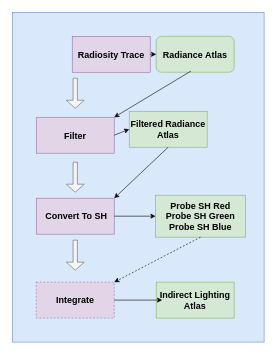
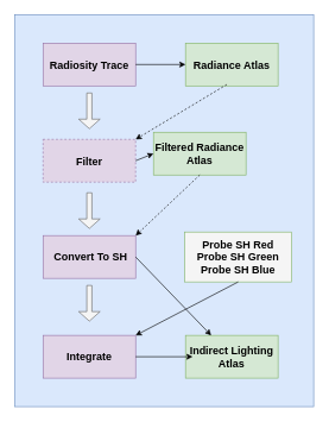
  <mxCell id="0" />
  <mxCell id="1" parent="0" />
  <mxCell id="2" value="" style="rounded=0;whiteSpace=wrap;html=1;fillColor=#dae8fc;strokeColor=#6c8ebf;" vertex="1" parent="1"><mxGeometry x="20" y="20" width="420" height="550" as="geometry" /></mxCell>
- <mxCell id="3" value="Radiosity Trace" style="rounded=0;whiteSpace=wrap;html=1;fontSize=15;fontStyle=1;fillColor=#e1d5e7;strokeColor=#9673a6;" vertex="1" parent="1"><mxGeometry x="120" y="60" width="130" height="60" as="geometry" /></mxCell>
- <mxCell id="4" value="Radiance Atlas" style="whiteSpace=wrap;html=1;fontSize=15;fontStyle=1;fillColor=#d5e8d4;strokeColor=#82b366;rounded=1;" vertex="1" parent="1"><mxGeometry x="260" y="60" width="130" height="60" as="geometry" /></mxCell>
- <mxCell id="5" value="Filter" style="rounded=0;whiteSpace=wrap;html=1;fontSize=15;fontStyle=1;fillColor=#e1d5e7;strokeColor=#9673a6;" vertex="1" parent="1"><mxGeometry x="60" y="195" width="130" height="60" as="geometry" /></mxCell>
+ <mxCell id="3" value="Radiosity Trace" style="rounded=0;whiteSpace=wrap;html=1;fontSize=15;fontStyle=1;fillColor=#e1d5e7;strokeColor=#9673a6;" vertex="1" parent="1"><mxGeometry x="60" y="60" width="130" height="60" as="geometry" /></mxCell>
+ <mxCell id="4" value="Radiance Atlas" style="rounded=0;whiteSpace=wrap;html=1;fontSize=15;fontStyle=1;fillColor=#d5e8d4;strokeColor=#82b366;" vertex="1" parent="1"><mxGeometry x="260" y="60" width="130" height="60" as="geometry" /></mxCell>
+ <mxCell id="5" value="Filter" style="rounded=0;whiteSpace=wrap;html=1;fontSize=15;fontStyle=1;fillColor=#e1d5e7;strokeColor=#9673a6;dashed=1;" vertex="1" parent="1"><mxGeometry x="60" y="195" width="130" height="60" as="geometry" /></mxCell>
  <mxCell id="6" value="Filtered Radiance Atlas" style="rounded=0;whiteSpace=wrap;html=1;fontSize=15;fontStyle=1;fillColor=#d5e8d4;strokeColor=#82b366;" vertex="1" parent="1"><mxGeometry x="215" y="185" width="130" height="60" as="geometry" /></mxCell>
  <mxCell id="7" value="&amp;nbsp;Convert To SH" style="rounded=0;whiteSpace=wrap;html=1;fontSize=15;fontStyle=1;fillColor=#e1d5e7;strokeColor=#9673a6;" vertex="1" parent="1"><mxGeometry x="60" y="330" width="130" height="60" as="geometry" /></mxCell>
- <mxCell id="8" value="Probe SH Red&lt;div&gt;Probe SH Green&lt;/div&gt;&lt;div&gt;Probe SH Blue&lt;/div&gt;" style="rounded=0;whiteSpace=wrap;html=1;fontSize=15;fontStyle=1;fillColor=#d5e8d4;strokeColor=#82b366;" vertex="1" parent="1"><mxGeometry x="259" y="325" width="150" height="70" as="geometry" /></mxCell>
- <mxCell id="9" value="Integrate" style="rounded=0;whiteSpace=wrap;html=1;fontSize=15;fontStyle=1;fillColor=#e1d5e7;strokeColor=#9673a6;dashed=1;" vertex="1" parent="1"><mxGeometry x="60" y="470" width="130" height="60" as="geometry" /></mxCell>
+ <mxCell id="8" value="Probe SH Red&lt;div&gt;Probe SH Green&lt;/div&gt;&lt;div&gt;Probe SH Blue&lt;/div&gt;" style="rounded=0;whiteSpace=wrap;html=1;fontSize=15;fontStyle=1;fillColor=#f5f5f5;strokeColor=#82b366;" vertex="1" parent="1"><mxGeometry x="259" y="325" width="150" height="70" as="geometry" /></mxCell>
+ <mxCell id="9" value="Integrate" style="rounded=0;whiteSpace=wrap;html=1;fontSize=15;fontStyle=1;fillColor=#e1d5e7;strokeColor=#9673a6;" vertex="1" parent="1"><mxGeometry x="60" y="470" width="130" height="60" as="geometry" /></mxCell>
  <mxCell id="10" value="Indirect Lighting Atlas" style="rounded=0;whiteSpace=wrap;html=1;fontSize=15;fontStyle=1;fillColor=#d5e8d4;strokeColor=#82b366;" vertex="1" parent="1"><mxGeometry x="260" y="470" width="130" height="60" as="geometry" /></mxCell>
  <mxCell id="11" value="" style="endArrow=classic;html=1;rounded=0;exitX=1;exitY=0.5;exitDx=0;exitDy=0;" edge="1" parent="1" source="3" target="4"><mxGeometry width="50" height="50" relative="1" as="geometry"><mxPoint x="310" y="270" as="sourcePoint" /><mxPoint x="360" y="220" as="targetPoint" /></mxGeometry></mxCell>
- <mxCell id="12" value="" style="endArrow=classic;html=1;rounded=0;exitX=0.446;exitY=0.967;exitDx=0;exitDy=0;exitPerimeter=0;entryX=1;entryY=0;entryDx=0;entryDy=0;" edge="1" parent="1" source="4" target="5"><mxGeometry width="50" height="50" relative="1" as="geometry"><mxPoint x="310" y="270" as="sourcePoint" /><mxPoint x="360" y="220" as="targetPoint" /></mxGeometry></mxCell>
+ <mxCell id="12" value="" style="endArrow=classic;html=1;rounded=0;exitX=0.446;exitY=0.967;exitDx=0;exitDy=0;exitPerimeter=0;entryX=1;entryY=0;entryDx=0;entryDy=0;dashed=1;" edge="1" parent="1" source="4" target="5"><mxGeometry width="50" height="50" relative="1" as="geometry"><mxPoint x="310" y="270" as="sourcePoint" /><mxPoint x="360" y="220" as="targetPoint" /></mxGeometry></mxCell>
  <mxCell id="13" value="" style="html=1;shadow=0;dashed=0;align=center;verticalAlign=middle;shape=mxgraph.arrows2.arrow;dy=0.76;dx=13.33;direction=south;notch=0;fillColor=#f5f5f5;fontColor=#333333;strokeColor=#666666;" vertex="1" parent="1"><mxGeometry x="110" y="130" width="30" height="50" as="geometry" /></mxCell>
  <mxCell id="14" value="" style="html=1;shadow=0;dashed=0;align=center;verticalAlign=middle;shape=mxgraph.arrows2.arrow;dy=0.76;dx=13.33;direction=south;notch=0;fillColor=#f5f5f5;fontColor=#333333;strokeColor=#666666;" vertex="1" parent="1"><mxGeometry x="110" y="270" width="30" height="50" as="geometry" /></mxCell>
  <mxCell id="15" value="" style="endArrow=classic;html=1;rounded=0;exitX=1;exitY=0.5;exitDx=0;exitDy=0;entryX=0;entryY=0.5;entryDx=0;entryDy=0;" edge="1" parent="1" source="5" target="6"><mxGeometry width="50" height="50" relative="1" as="geometry"><mxPoint x="200" y="100" as="sourcePoint" /><mxPoint x="270" y="100" as="targetPoint" /></mxGeometry></mxCell>
- <mxCell id="16" value="" style="endArrow=classic;html=1;rounded=0;exitX=0.5;exitY=1;exitDx=0;exitDy=0;entryX=1;entryY=0;entryDx=0;entryDy=0;" edge="1" parent="1" source="6" target="7"><mxGeometry width="50" height="50" relative="1" as="geometry"><mxPoint x="200" y="235" as="sourcePoint" /><mxPoint x="270" y="235" as="targetPoint" /></mxGeometry></mxCell>
- <mxCell id="17" value="" style="endArrow=classic;html=1;rounded=0;exitX=1;exitY=0.5;exitDx=0;exitDy=0;entryX=0;entryY=0.5;entryDx=0;entryDy=0;" edge="1" parent="1" source="7" target="8"><mxGeometry width="50" height="50" relative="1" as="geometry"><mxPoint x="200" y="235" as="sourcePoint" /><mxPoint x="270" y="235" as="targetPoint" /></mxGeometry></mxCell>
+ <mxCell id="16" value="" style="endArrow=classic;html=1;rounded=0;exitX=0.5;exitY=1;exitDx=0;exitDy=0;entryX=1;entryY=0;entryDx=0;entryDy=0;dashed=1;" edge="1" parent="1" source="6" target="7"><mxGeometry width="50" height="50" relative="1" as="geometry"><mxPoint x="200" y="235" as="sourcePoint" /><mxPoint x="270" y="235" as="targetPoint" /></mxGeometry></mxCell>
+ <mxCell id="17" value="" style="endArrow=classic;html=1;rounded=0;exitX=1;exitY=0.5;exitDx=0;exitDy=0;" edge="1" parent="1" source="7" target="10"><mxGeometry width="50" height="50" relative="1" as="geometry"><mxPoint x="200" y="235" as="sourcePoint" /><mxPoint x="270" y="235" as="targetPoint" /></mxGeometry></mxCell>
  <mxCell id="18" value="" style="html=1;shadow=0;dashed=0;align=center;verticalAlign=middle;shape=mxgraph.arrows2.arrow;dy=0.76;dx=13.33;direction=south;notch=0;fillColor=#f5f5f5;fontColor=#333333;strokeColor=#666666;" vertex="1" parent="1"><mxGeometry x="110" y="400" width="30" height="50" as="geometry" /></mxCell>
  <mxCell id="19" value="" style="endArrow=classic;html=1;rounded=0;exitX=1;exitY=0.5;exitDx=0;exitDy=0;" edge="1" parent="1" source="9"><mxGeometry width="50" height="50" relative="1" as="geometry"><mxPoint x="200" y="370" as="sourcePoint" /><mxPoint x="270" y="500" as="targetPoint" /></mxGeometry></mxCell>
- <mxCell id="20" value="" style="endArrow=classic;html=1;rounded=0;exitX=0.5;exitY=1;exitDx=0;exitDy=0;entryX=1;entryY=0;entryDx=0;entryDy=0;dashed=1;" edge="1" parent="1" source="8" target="9"><mxGeometry width="50" height="50" relative="1" as="geometry"><mxPoint x="335" y="265" as="sourcePoint" /><mxPoint x="200" y="340" as="targetPoint" /></mxGeometry></mxCell>
+ <mxCell id="20" value="" style="endArrow=classic;html=1;rounded=0;exitX=0.5;exitY=1;exitDx=0;exitDy=0;entryX=1;entryY=0;entryDx=0;entryDy=0;" edge="1" parent="1" source="8" target="9"><mxGeometry width="50" height="50" relative="1" as="geometry"><mxPoint x="335" y="265" as="sourcePoint" /><mxPoint x="200" y="340" as="targetPoint" /></mxGeometry></mxCell>
